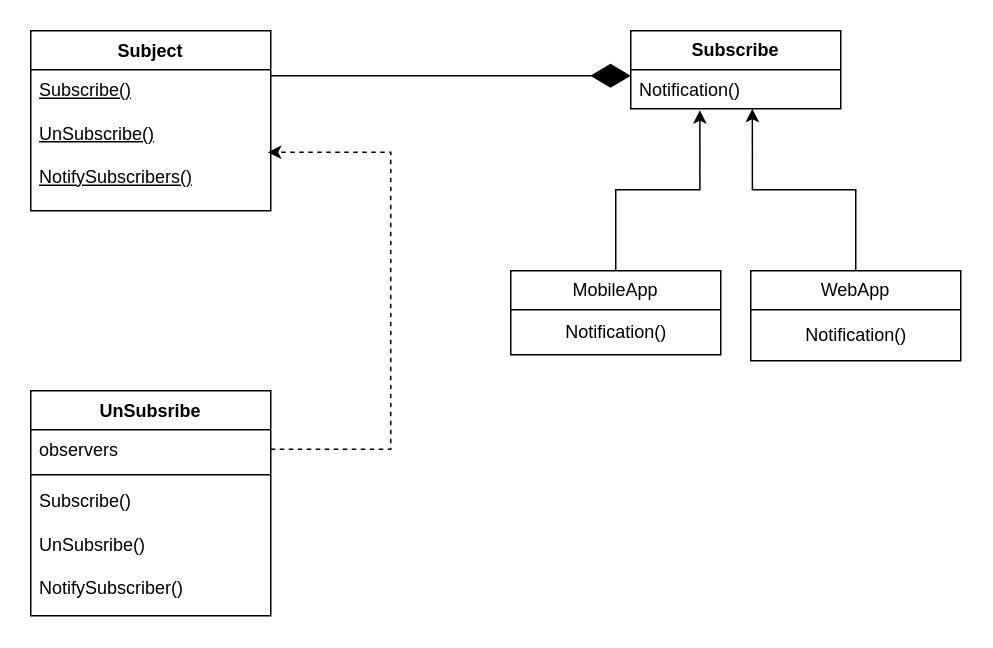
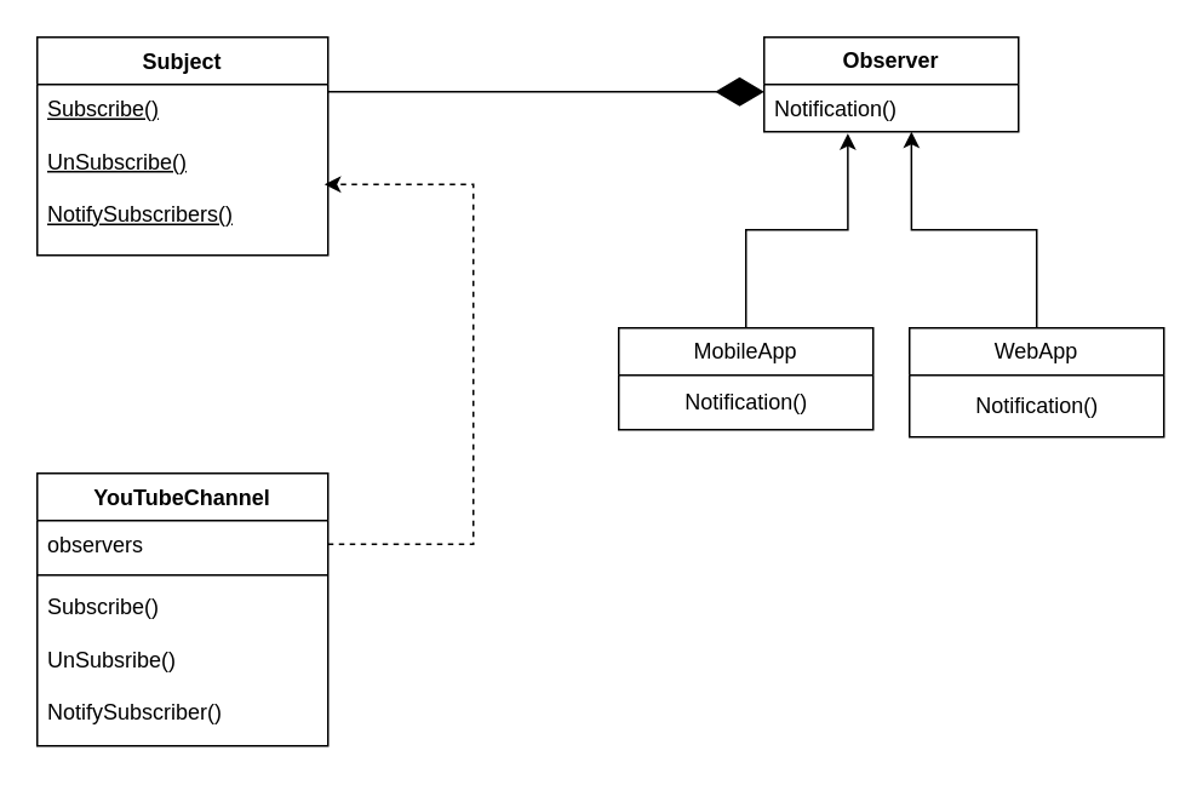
  <mxCell id="0" />
  <mxCell id="1" parent="0" />
  <mxCell id="2" value="Subject" style="swimlane;fontStyle=1;align=center;verticalAlign=top;childLayout=stackLayout;horizontal=1;startSize=26;horizontalStack=0;resizeParent=1;resizeParentMax=0;resizeLast=0;collapsible=1;marginBottom=0;whiteSpace=wrap;html=1;" vertex="1" parent="1"><mxGeometry x="20" y="20" width="160" height="120" as="geometry" /></mxCell>
  <mxCell id="3" value="&lt;div&gt;Subscribe()&lt;/div&gt;&lt;div&gt;&lt;br&gt;&lt;/div&gt;&lt;div&gt;UnSubscribe()&lt;/div&gt;&lt;div&gt;&lt;br&gt;&lt;/div&gt;&lt;div&gt;NotifySubscribers()&lt;/div&gt;" style="text;strokeColor=none;fillColor=none;align=left;verticalAlign=top;spacingLeft=4;spacingRight=4;overflow=hidden;rotatable=0;points=[[0,0.5],[1,0.5]];portConstraint=eastwest;whiteSpace=wrap;html=1;fontStyle=4" vertex="1" parent="2"><mxGeometry y="26" width="160" height="94" as="geometry" /></mxCell>
- <mxCell id="4" value="&lt;b&gt;Subscribe&lt;/b&gt;" style="swimlane;fontStyle=0;childLayout=stackLayout;horizontal=1;startSize=26;fillColor=none;horizontalStack=0;resizeParent=1;resizeParentMax=0;resizeLast=0;collapsible=1;marginBottom=0;whiteSpace=wrap;html=1;" vertex="1" parent="1"><mxGeometry x="420" y="20" width="140" height="52" as="geometry" /></mxCell>
+ <mxCell id="4" value="&lt;b&gt;Observer&lt;/b&gt;" style="swimlane;fontStyle=0;childLayout=stackLayout;horizontal=1;startSize=26;fillColor=none;horizontalStack=0;resizeParent=1;resizeParentMax=0;resizeLast=0;collapsible=1;marginBottom=0;whiteSpace=wrap;html=1;" vertex="1" parent="1"><mxGeometry x="420" y="20" width="140" height="52" as="geometry" /></mxCell>
  <mxCell id="5" value="Notification()" style="text;strokeColor=none;fillColor=none;align=left;verticalAlign=top;spacingLeft=4;spacingRight=4;overflow=hidden;rotatable=0;points=[[0,0.5],[1,0.5]];portConstraint=eastwest;whiteSpace=wrap;html=1;" vertex="1" parent="4"><mxGeometry y="26" width="140" height="26" as="geometry" /></mxCell>
  <mxCell id="6" value="MobileApp" style="swimlane;fontStyle=0;childLayout=stackLayout;horizontal=1;startSize=26;fillColor=none;horizontalStack=0;resizeParent=1;resizeParentMax=0;resizeLast=0;collapsible=1;marginBottom=0;whiteSpace=wrap;html=1;" vertex="1" parent="1"><mxGeometry x="340" y="180" width="140" height="56" as="geometry" /></mxCell>
  <mxCell id="7" value="Notification()" style="text;html=1;align=center;verticalAlign=middle;resizable=0;points=[];autosize=1;strokeColor=none;fillColor=none;" vertex="1" parent="6"><mxGeometry y="26" width="140" height="30" as="geometry" /></mxCell>
  <mxCell id="8" value="WebApp" style="swimlane;fontStyle=0;childLayout=stackLayout;horizontal=1;startSize=26;fillColor=none;horizontalStack=0;resizeParent=1;resizeParentMax=0;resizeLast=0;collapsible=1;marginBottom=0;whiteSpace=wrap;html=1;" vertex="1" parent="1"><mxGeometry x="500" y="180" width="140" height="60" as="geometry" /></mxCell>
  <mxCell id="9" value="Notification()" style="text;html=1;align=center;verticalAlign=middle;resizable=0;points=[];autosize=1;strokeColor=none;fillColor=none;" vertex="1" parent="1"><mxGeometry x="525" y="208" width="90" height="30" as="geometry" /></mxCell>
  <mxCell id="10" style="edgeStyle=orthogonalEdgeStyle;rounded=0;orthogonalLoop=1;jettySize=auto;html=1;entryX=0.329;entryY=1.038;entryDx=0;entryDy=0;entryPerimeter=0;" edge="1" parent="1" source="6" target="5"><mxGeometry relative="1" as="geometry" /></mxCell>
  <mxCell id="11" style="edgeStyle=orthogonalEdgeStyle;rounded=0;orthogonalLoop=1;jettySize=auto;html=1;entryX=0.579;entryY=1;entryDx=0;entryDy=0;entryPerimeter=0;" edge="1" parent="1" source="8" target="5"><mxGeometry relative="1" as="geometry" /></mxCell>
  <mxCell id="12" value="" style="endArrow=diamondThin;endFill=1;endSize=24;html=1;rounded=0;entryX=0;entryY=0.154;entryDx=0;entryDy=0;entryPerimeter=0;" edge="1" parent="1" target="5"><mxGeometry width="160" relative="1" as="geometry"><mxPoint x="180" y="50" as="sourcePoint" /><mxPoint x="340" y="50" as="targetPoint" /></mxGeometry></mxCell>
- <mxCell id="13" value="UnSubsribe" style="swimlane;fontStyle=1;align=center;verticalAlign=top;childLayout=stackLayout;horizontal=1;startSize=26;horizontalStack=0;resizeParent=1;resizeParentMax=0;resizeLast=0;collapsible=1;marginBottom=0;whiteSpace=wrap;html=1;" vertex="1" parent="1"><mxGeometry x="20" y="260" width="160" height="150" as="geometry" /></mxCell>
+ <mxCell id="13" value="YouTubeChannel" style="swimlane;fontStyle=1;align=center;verticalAlign=top;childLayout=stackLayout;horizontal=1;startSize=26;horizontalStack=0;resizeParent=1;resizeParentMax=0;resizeLast=0;collapsible=1;marginBottom=0;whiteSpace=wrap;html=1;" vertex="1" parent="1"><mxGeometry x="20" y="260" width="160" height="150" as="geometry" /></mxCell>
  <mxCell id="14" value="observers" style="text;strokeColor=none;fillColor=none;align=left;verticalAlign=top;spacingLeft=4;spacingRight=4;overflow=hidden;rotatable=0;points=[[0,0.5],[1,0.5]];portConstraint=eastwest;whiteSpace=wrap;html=1;" vertex="1" parent="13"><mxGeometry y="26" width="160" height="26" as="geometry" /></mxCell>
  <mxCell id="15" value="" style="line;strokeWidth=1;fillColor=none;align=left;verticalAlign=middle;spacingTop=-1;spacingLeft=3;spacingRight=3;rotatable=0;labelPosition=right;points=[];portConstraint=eastwest;strokeColor=inherit;" vertex="1" parent="13"><mxGeometry y="52" width="160" height="8" as="geometry" /></mxCell>
  <mxCell id="16" value="Subscribe()&lt;div&gt;&lt;br&gt;&lt;/div&gt;&lt;div&gt;UnSubsribe()&lt;/div&gt;&lt;div&gt;&lt;br&gt;&lt;/div&gt;&lt;div&gt;NotifySubscriber()&lt;/div&gt;" style="text;strokeColor=none;fillColor=none;align=left;verticalAlign=top;spacingLeft=4;spacingRight=4;overflow=hidden;rotatable=0;points=[[0,0.5],[1,0.5]];portConstraint=eastwest;whiteSpace=wrap;html=1;" vertex="1" parent="13"><mxGeometry y="60" width="160" height="90" as="geometry" /></mxCell>
  <mxCell id="17" style="edgeStyle=orthogonalEdgeStyle;rounded=0;orthogonalLoop=1;jettySize=auto;html=1;entryX=0.988;entryY=0.585;entryDx=0;entryDy=0;entryPerimeter=0;flowAnimation=0;fixDash=0;dashed=1;" edge="1" parent="1" source="14" target="3"><mxGeometry relative="1" as="geometry"><mxPoint x="260" y="100" as="targetPoint" /><Array as="points"><mxPoint x="260" y="299" /><mxPoint x="260" y="101" /></Array></mxGeometry></mxCell>
